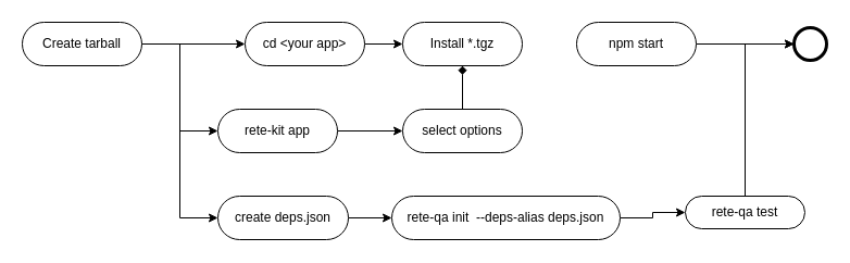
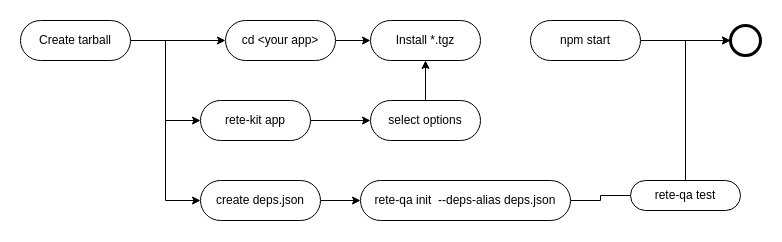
  <mxCell id="0" />
  <mxCell id="1" parent="0" />
  <mxCell id="2" style="edgeStyle=none;html=1;exitX=1;exitY=0.5;exitDx=0;exitDy=0;entryX=0;entryY=0.5;entryDx=0;entryDy=0;" edge="1" parent="1" source="5" target="8"><mxGeometry relative="1" as="geometry" /></mxCell>
  <mxCell id="3" style="edgeStyle=orthogonalEdgeStyle;html=1;exitX=1;exitY=0.5;exitDx=0;exitDy=0;entryX=0;entryY=0.5;entryDx=0;entryDy=0;rounded=0;" edge="1" parent="1" source="5" target="12"><mxGeometry relative="1" as="geometry" /></mxCell>
  <mxCell id="4" style="edgeStyle=orthogonalEdgeStyle;rounded=0;html=1;exitX=1;exitY=0.5;exitDx=0;exitDy=0;entryX=0;entryY=0.5;entryDx=0;entryDy=0;" edge="1" parent="1" source="5" target="19"><mxGeometry relative="1" as="geometry" /></mxCell>
  <mxCell id="5" value="Create tarball" style="rounded=1;whiteSpace=wrap;html=1;arcSize=50;" parent="1" vertex="1"><mxGeometry x="20" y="20" width="110" height="40" as="geometry" /></mxCell>
  <mxCell id="6" value="&lt;span style=&quot;font-size: 12px;&quot;&gt;Install *.tgz&lt;/span&gt;" style="rounded=1;whiteSpace=wrap;html=1;arcSize=50;" parent="1" vertex="1"><mxGeometry x="370" y="20" width="110" height="40" as="geometry" /></mxCell>
  <mxCell id="7" style="edgeStyle=none;html=1;exitX=1;exitY=0.5;exitDx=0;exitDy=0;entryX=0;entryY=0.5;entryDx=0;entryDy=0;" edge="1" parent="1" source="8" target="6"><mxGeometry relative="1" as="geometry" /></mxCell>
  <mxCell id="8" value="cd &amp;lt;your app&amp;gt;" style="rounded=1;whiteSpace=wrap;html=1;arcSize=50;" vertex="1" parent="1"><mxGeometry x="225" y="20" width="110" height="40" as="geometry" /></mxCell>
  <mxCell id="9" style="edgeStyle=orthogonalEdgeStyle;rounded=0;html=1;exitX=1;exitY=0.5;exitDx=0;exitDy=0;entryX=0;entryY=0.5;entryDx=0;entryDy=0;entryPerimeter=0;" edge="1" parent="1" source="10" target="17"><mxGeometry relative="1" as="geometry" /></mxCell>
  <mxCell id="10" value="npm start" style="rounded=1;whiteSpace=wrap;html=1;arcSize=50;" vertex="1" parent="1"><mxGeometry x="530" y="20" width="110" height="40" as="geometry" /></mxCell>
  <mxCell id="11" style="edgeStyle=orthogonalEdgeStyle;rounded=0;html=1;exitX=1;exitY=0.5;exitDx=0;exitDy=0;entryX=0;entryY=0.5;entryDx=0;entryDy=0;" edge="1" parent="1" source="12" target="21"><mxGeometry relative="1" as="geometry" /></mxCell>
  <mxCell id="12" value="rete-kit app" style="rounded=1;whiteSpace=wrap;html=1;arcSize=50;" vertex="1" parent="1"><mxGeometry x="200" y="100" width="110" height="40" as="geometry" /></mxCell>
- <mxCell id="13" style="edgeStyle=orthogonalEdgeStyle;rounded=0;html=1;exitX=1;exitY=0.5;exitDx=0;exitDy=0;entryX=0;entryY=0.5;entryDx=0;entryDy=0;" edge="1" parent="1" source="14" target="16"><mxGeometry relative="1" as="geometry" /></mxCell>
+ <mxCell id="13" style="edgeStyle=orthogonalEdgeStyle;rounded=0;html=1;exitX=1;exitY=0.5;exitDx=0;exitDy=0;entryX=0;entryY=0.5;entryDx=0;entryDy=0;endArrow=none;" edge="1" parent="1" source="14" target="16"><mxGeometry relative="1" as="geometry" /></mxCell>
  <mxCell id="14" value="rete-qa init&amp;nbsp;&amp;nbsp;--deps-alias deps.json" style="rounded=1;whiteSpace=wrap;html=1;arcSize=50;" vertex="1" parent="1"><mxGeometry x="360" y="180" width="210" height="40" as="geometry" /></mxCell>
  <mxCell id="15" style="edgeStyle=orthogonalEdgeStyle;rounded=0;html=1;exitX=0.5;exitY=0;exitDx=0;exitDy=0;entryX=0;entryY=0.5;entryDx=0;entryDy=0;entryPerimeter=0;" edge="1" parent="1" source="16" target="17"><mxGeometry relative="1" as="geometry" /></mxCell>
  <mxCell id="16" value="rete-qa test" style="rounded=1;whiteSpace=wrap;html=1;arcSize=50;" vertex="1" parent="1"><mxGeometry x="630" y="180" width="110" height="30" as="geometry" /></mxCell>
  <mxCell id="17" value="" style="points=[[0.145,0.145,0],[0.5,0,0],[0.855,0.145,0],[1,0.5,0],[0.855,0.855,0],[0.5,1,0],[0.145,0.855,0],[0,0.5,0]];shape=mxgraph.bpmn.event;html=1;verticalLabelPosition=bottom;labelBackgroundColor=#ffffff;verticalAlign=top;align=center;perimeter=ellipsePerimeter;outlineConnect=0;aspect=fixed;outline=end;symbol=terminate2;" vertex="1" parent="1"><mxGeometry x="730" y="25" width="30" height="30" as="geometry" /></mxCell>
  <mxCell id="18" style="edgeStyle=orthogonalEdgeStyle;rounded=0;html=1;exitX=1;exitY=0.5;exitDx=0;exitDy=0;entryX=0;entryY=0.5;entryDx=0;entryDy=0;" edge="1" parent="1" source="19" target="14"><mxGeometry relative="1" as="geometry" /></mxCell>
  <mxCell id="19" value="create deps.json" style="rounded=1;whiteSpace=wrap;html=1;arcSize=50;" vertex="1" parent="1"><mxGeometry x="200" y="180" width="120" height="40" as="geometry" /></mxCell>
- <mxCell id="20" style="edgeStyle=orthogonalEdgeStyle;rounded=0;html=1;exitX=0.5;exitY=0;exitDx=0;exitDy=0;entryX=0.5;entryY=1;entryDx=0;entryDy=0;endArrow=diamond;" edge="1" parent="1" source="21" target="6"><mxGeometry relative="1" as="geometry" /></mxCell>
+ <mxCell id="20" style="edgeStyle=orthogonalEdgeStyle;rounded=0;html=1;exitX=0.5;exitY=0;exitDx=0;exitDy=0;entryX=0.5;entryY=1;entryDx=0;entryDy=0;" edge="1" parent="1" source="21" target="6"><mxGeometry relative="1" as="geometry" /></mxCell>
  <mxCell id="21" value="select options" style="rounded=1;whiteSpace=wrap;html=1;arcSize=50;" vertex="1" parent="1"><mxGeometry x="370" y="100" width="110" height="40" as="geometry" /></mxCell>
